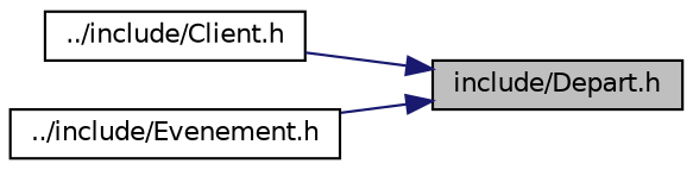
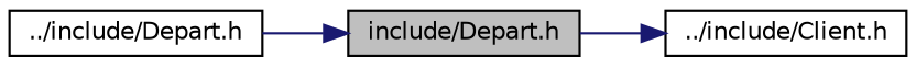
  digraph {
    rankdir=LR
    node [color=black fillcolor=white fontname=Helvetica fontsize=10 shape=record style=filled]
    edge [color=midnightblue fontname=Helvetica fontsize=10 labelfontname=Helvetica labelfontsize=10 style=solid]
    n1 [fillcolor=grey75 fontcolor=black height=0.2 label="include/Depart.h" width=0.4]
    n2 [height=0.2 label="../include/Client.h" width=0.4]
-   n3 [height=0.2 label="../include/Evenement.h" width=0.4]
-   n2 -> n1
+   n3 [height=0.2 label="../include/Depart.h" width=0.4]
+   n1 -> n2
    n3 -> n1
  }
